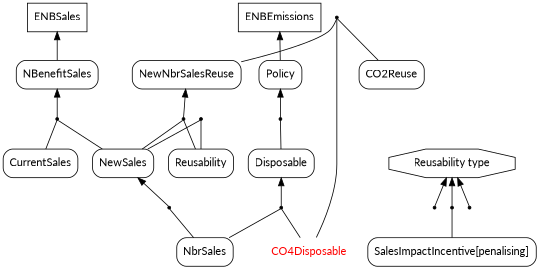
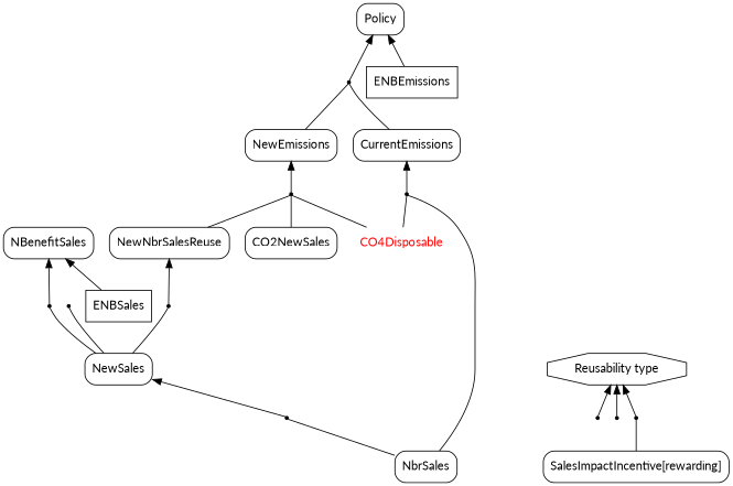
  digraph {
    fontname=Lato
    rankdir=BT
    node [fontname=Lato shape=box]
    edge [dir=none fontname=Lato]
    NbrSales [style=rounded]
    AndRef3 [shape=point]
    AndRef8 [shape=point]
    NewSales [style=rounded]
-   CurrentEmissions [style=rounded label=Disposable]
+   CurrentEmissions [style=rounded]
    AndRef0 [shape=point]
    n7 [label="Reusability type" shape=polygon sides=8]
+   "SalesImpactIncentive[rewarding]" [style=rounded]
    AndRef1 [shape=point]
-   "SalesImpactIncentive[penalising]" [style=rounded]
    AndRef2 [shape=point]
    AndRef4 [shape=point]
    AndRef5 [shape=point]
    AndRef6 [shape=point]
    NBenefitSales [style=rounded]
    NewNbrSalesReuse [style=rounded]
-   CurrentSales [style=rounded]
    ENBSales
-   Reusability [style=rounded]
    AndRef7 [shape=point]
-   CO2Reuse [style=rounded]
+   NewEmissions [style=rounded]
+   CO2Reuse [style=rounded label=CO2NewSales]
    AndRef9 [shape=point]
    n24 [label=Policy style=rounded]
    n25 [fontcolor=red label=CO4Disposable shape=plaintext]
    ENBEmissions
    NbrSales -> AndRef3
    NbrSales -> AndRef8
    AndRef3 -> NewSales [dir=""]
    AndRef8 -> CurrentEmissions [dir=""]
    NewSales -> AndRef4
    NewSales -> AndRef5
    NewSales -> AndRef6
    CurrentEmissions -> AndRef9
    AndRef0 -> n7 [dir=""]
+   "SalesImpactIncentive[rewarding]" -> AndRef0
    AndRef1 -> n7 [dir=""]
-   "SalesImpactIncentive[penalising]" -> AndRef1
    AndRef2 -> n7 [dir=""]
    AndRef4 -> NBenefitSales [dir=""]
    AndRef6 -> NewNbrSalesReuse [dir=""]
-   NBenefitSales -> ENBSales [dir=""]
+   ENBSales -> NBenefitSales [dir=""]
    NewNbrSalesReuse -> AndRef7
-   CurrentSales -> AndRef4
-   Reusability -> AndRef5
-   Reusability -> AndRef6
+   AndRef7 -> NewEmissions [dir=""]
+   NewEmissions -> AndRef9
    CO2Reuse -> AndRef7
    AndRef9 -> n24 [dir=""]
-   n24 -> ENBEmissions [dir=""]
+   ENBEmissions -> n24 [dir=""]
    n25 -> AndRef8
    n25 -> AndRef7
  }
